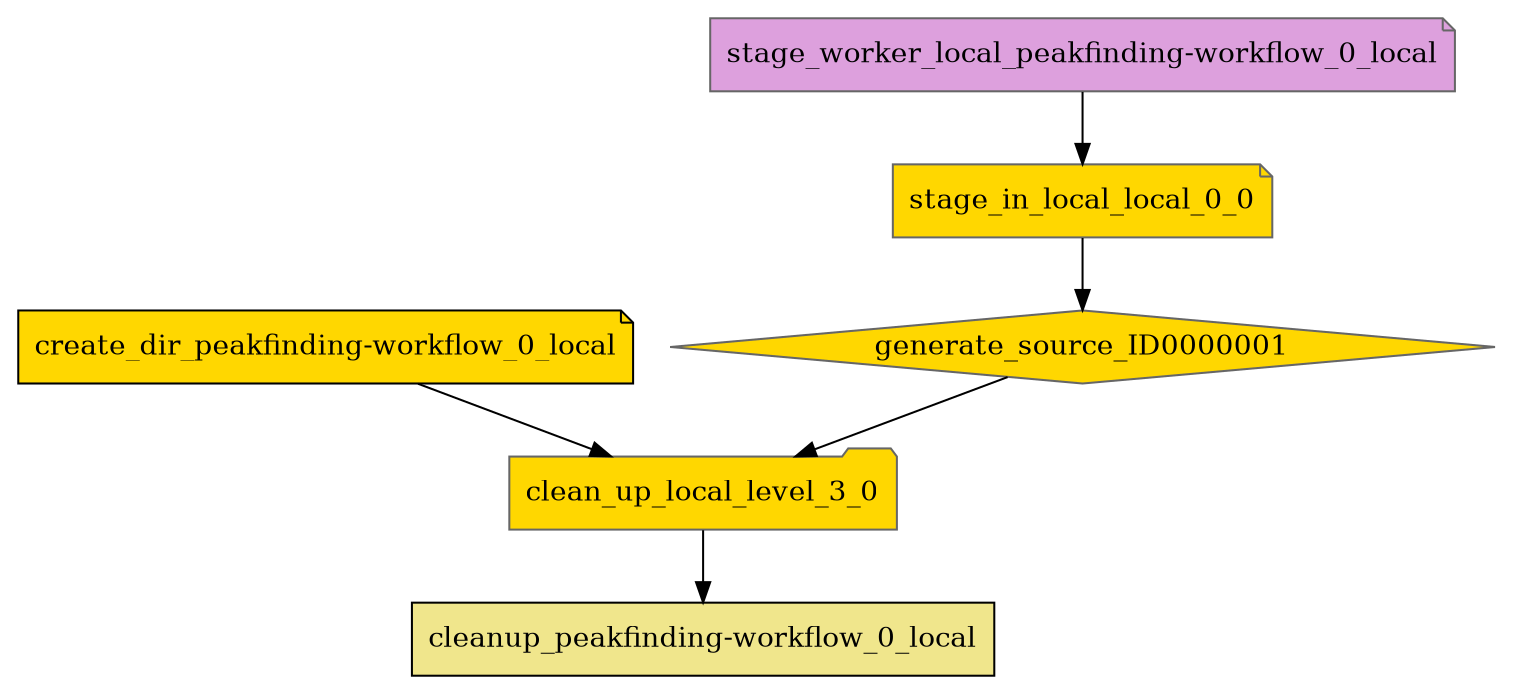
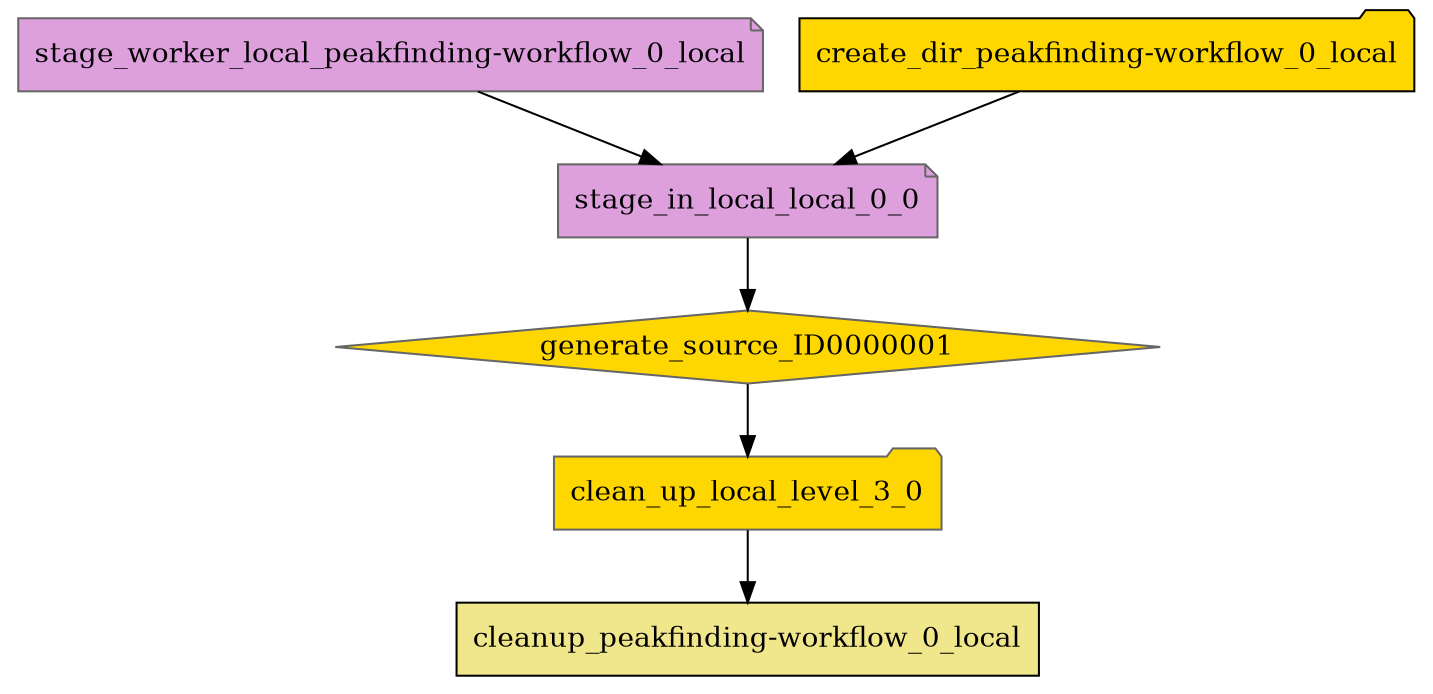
  digraph {
    fontname="DejaVu Serif"
    node [color=gray40 fillcolor=gold fontname="DejaVu Serif" shape=folder style=filled]
    edge [arrowhead=normal arrowsize=1.0 fontname="DejaVu Serif"]
    n1 [label=generate_source_ID0000001 shape=diamond]
    n2 [label=clean_up_local_level_3_0]
    n3 [color=black fillcolor=khaki label="cleanup_peakfinding-workflow_0_local" shape=box]
    n4 [fillcolor=plum label="stage_worker_local_peakfinding-workflow_0_local" shape=note]
-   n5 [label=stage_in_local_local_0_0 shape=note]
-   n6 [color=black label="create_dir_peakfinding-workflow_0_local" shape=note]
+   n5 [fillcolor=plum label=stage_in_local_local_0_0 shape=note]
+   n6 [color=black label="create_dir_peakfinding-workflow_0_local"]
    n1 -> n2
    n2 -> n3
    n4 -> n5
    n5 -> n1
-   n6 -> n2
+   n6 -> n5
  }
